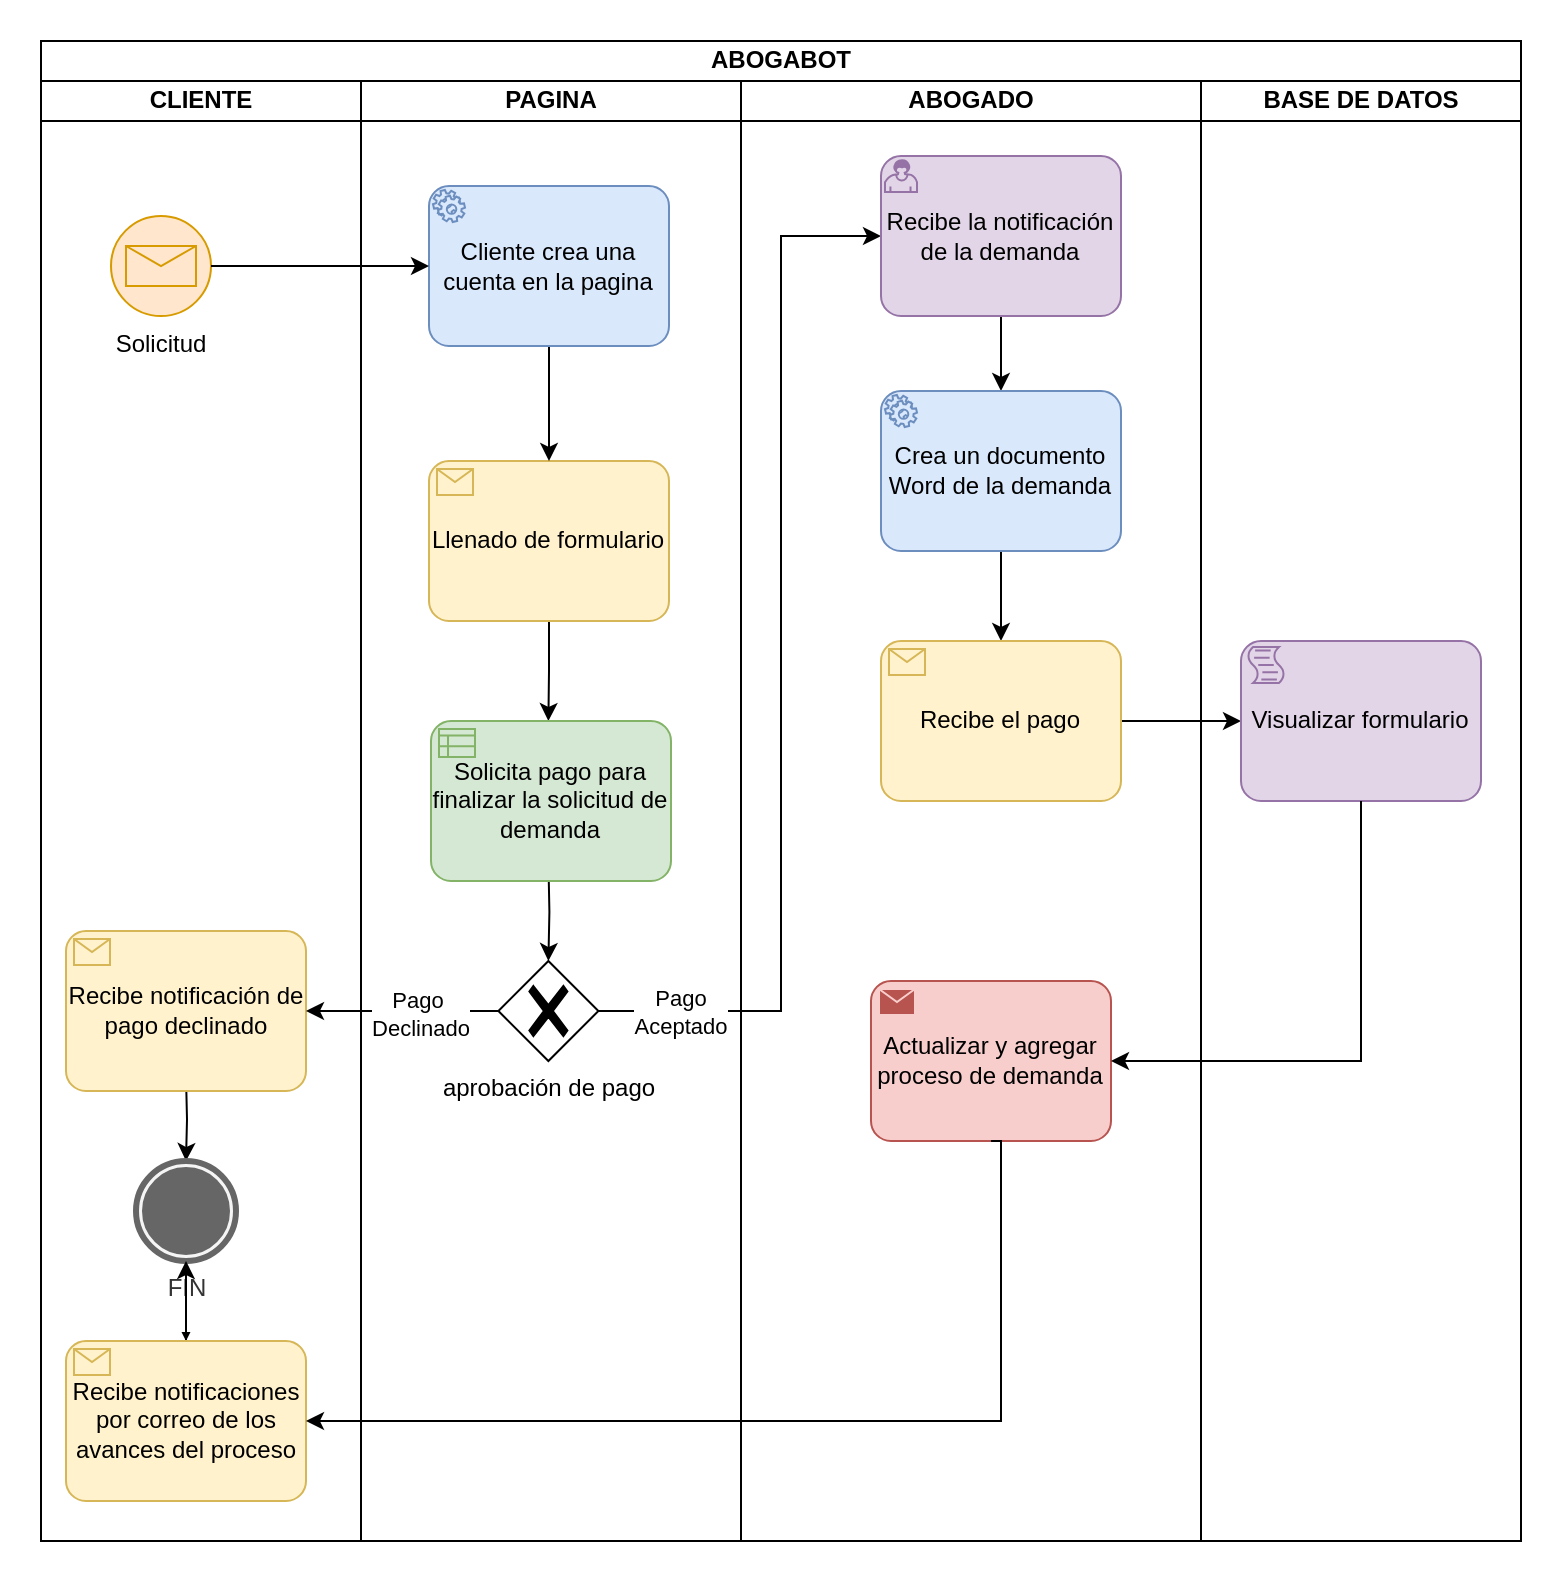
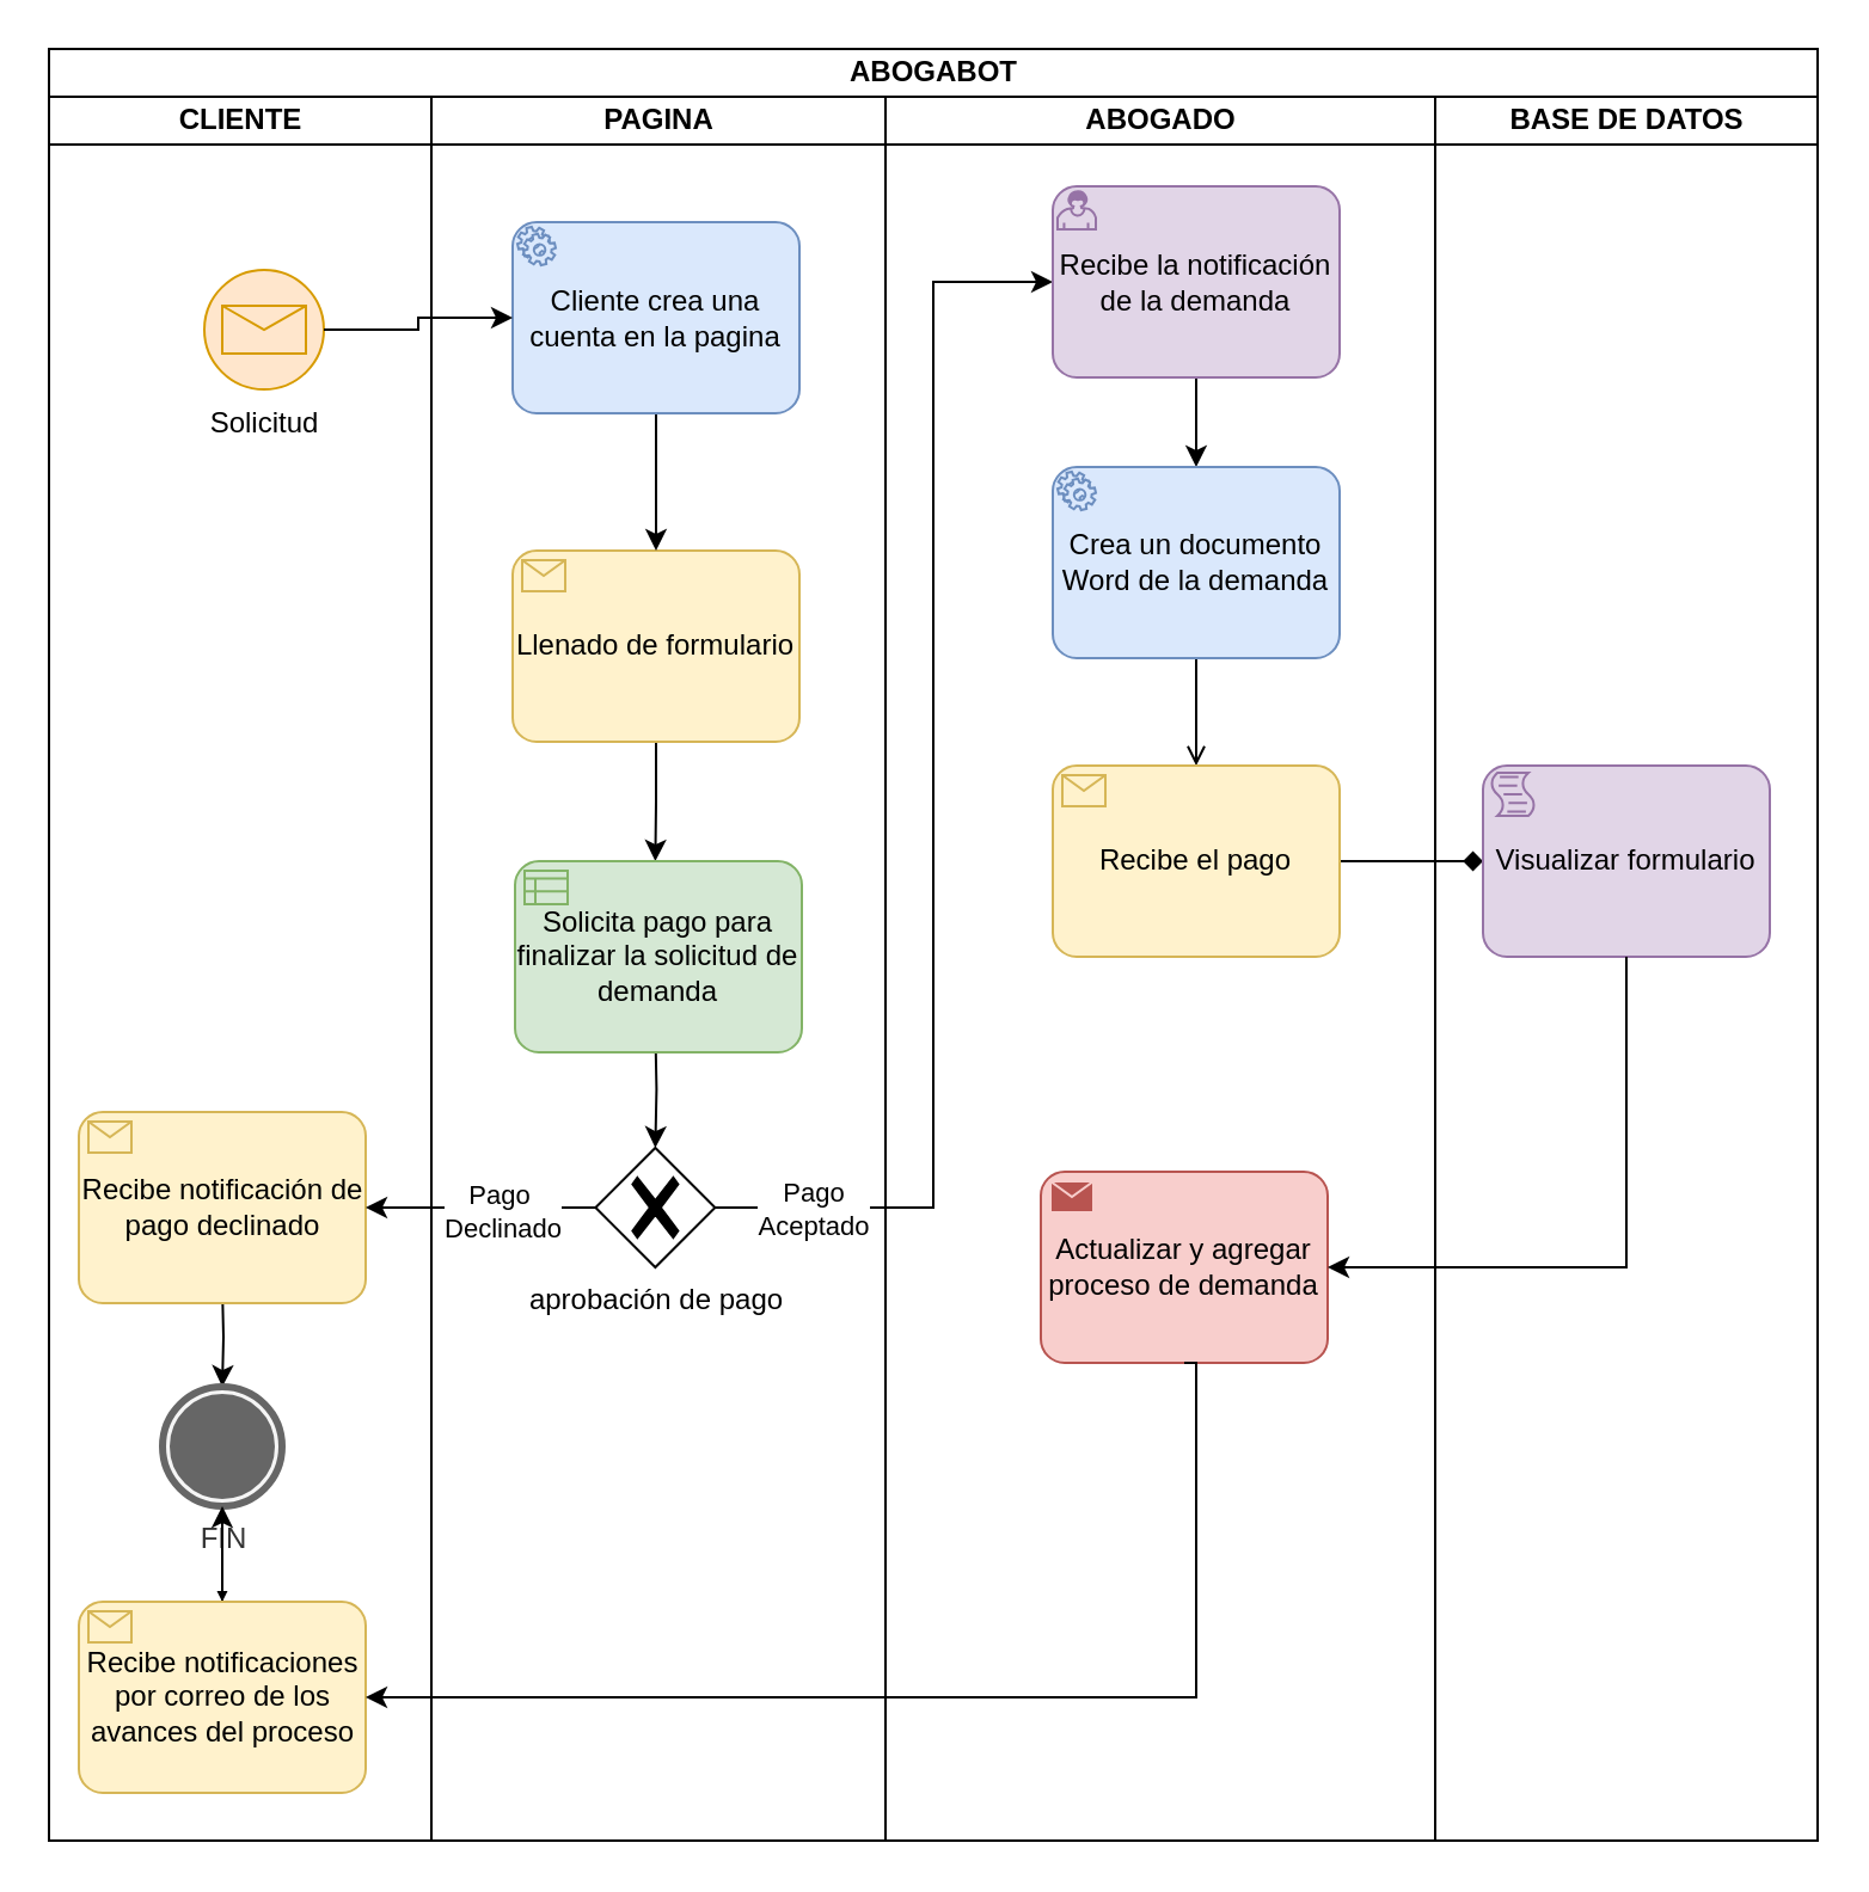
  <mxCell id="0" />
  <mxCell id="1" parent="0" />
  <mxCell id="2" value="&lt;font style=&quot;vertical-align: inherit&quot;&gt;&lt;font style=&quot;vertical-align: inherit&quot;&gt;ABOGABOT&lt;/font&gt;&lt;/font&gt;" style="swimlane;html=1;childLayout=stackLayout;resizeParent=1;resizeParentMax=0;startSize=20;" parent="1" vertex="1"><mxGeometry x="20" y="20" width="740" height="750" as="geometry" /></mxCell>
  <mxCell id="3" value="&lt;font style=&quot;vertical-align: inherit&quot;&gt;&lt;font style=&quot;vertical-align: inherit&quot;&gt;CLIENTE&lt;/font&gt;&lt;/font&gt;" style="swimlane;html=1;startSize=20;" parent="2" vertex="1"><mxGeometry y="20" width="160" height="730" as="geometry" /></mxCell>
- <mxCell id="4" value="&lt;font style=&quot;vertical-align: inherit&quot;&gt;&lt;font style=&quot;vertical-align: inherit&quot;&gt;Solicitud&lt;/font&gt;&lt;/font&gt;" style="points=[[0.145,0.145,0],[0.5,0,0],[0.855,0.145,0],[1,0.5,0],[0.855,0.855,0],[0.5,1,0],[0.145,0.855,0],[0,0.5,0]];shape=mxgraph.bpmn.event;html=1;verticalLabelPosition=bottom;labelBackgroundColor=#ffffff;verticalAlign=top;align=center;perimeter=ellipsePerimeter;outlineConnect=0;aspect=fixed;outline=standard;symbol=message;fillColor=#ffe6cc;strokeColor=#d79b00;" parent="3" vertex="1"><mxGeometry x="35" y="67.5" width="50" height="50" as="geometry" /></mxCell>
+ <mxCell id="4" value="&lt;font style=&quot;vertical-align: inherit&quot;&gt;&lt;font style=&quot;vertical-align: inherit&quot;&gt;Solicitud&lt;/font&gt;&lt;/font&gt;" style="points=[[0.145,0.145,0],[0.5,0,0],[0.855,0.145,0],[1,0.5,0],[0.855,0.855,0],[0.5,1,0],[0.145,0.855,0],[0,0.5,0]];shape=mxgraph.bpmn.event;html=1;verticalLabelPosition=bottom;labelBackgroundColor=#ffffff;verticalAlign=top;align=center;perimeter=ellipsePerimeter;outlineConnect=0;aspect=fixed;outline=standard;symbol=message;fillColor=#ffe6cc;strokeColor=#d79b00;" parent="3" vertex="1"><mxGeometry x="65" y="72.5" width="50" height="50" as="geometry" /></mxCell>
  <mxCell id="5" value="" style="edgeStyle=orthogonalEdgeStyle;rounded=0;orthogonalLoop=1;jettySize=auto;html=1;" parent="3" target="7" edge="1"><mxGeometry relative="1" as="geometry"><mxPoint x="72.5" y="497.5" as="sourcePoint" /></mxGeometry></mxCell>
  <mxCell id="6" value="" style="edgeStyle=orthogonalEdgeStyle;rounded=0;orthogonalLoop=1;jettySize=auto;html=1;" parent="3" source="7" target="9" edge="1"><mxGeometry relative="1" as="geometry" /></mxCell>
  <mxCell id="7" value="&lt;font style=&quot;vertical-align: inherit&quot;&gt;&lt;font style=&quot;vertical-align: inherit&quot;&gt;FIN&lt;br&gt;&lt;br&gt;&lt;/font&gt;&lt;/font&gt;" style="points=[[0.145,0.145,0],[0.5,0,0],[0.855,0.145,0],[1,0.5,0],[0.855,0.855,0],[0.5,1,0],[0.145,0.855,0],[0,0.5,0]];shape=mxgraph.bpmn.event;html=1;verticalLabelPosition=bottom;labelBackgroundColor=#ffffff;verticalAlign=top;align=center;perimeter=ellipsePerimeter;outlineConnect=0;aspect=fixed;outline=end;symbol=terminate;fillColor=#f5f5f5;fontColor=#333333;strokeColor=#666666;" parent="3" vertex="1"><mxGeometry x="47.5" y="540" width="50" height="50" as="geometry" /></mxCell>
  <mxCell id="8" value="" style="edgeStyle=orthogonalEdgeStyle;rounded=0;orthogonalLoop=1;jettySize=auto;html=1;" parent="3" source="9" target="7" edge="1"><mxGeometry relative="1" as="geometry" /></mxCell>
  <mxCell id="9" value="Recibe notificaciones por correo de los avances del proceso" style="points=[[0.25,0,0],[0.5,0,0],[0.75,0,0],[1,0.25,0],[1,0.5,0],[1,0.75,0],[0.75,1,0],[0.5,1,0],[0.25,1,0],[0,0.75,0],[0,0.5,0],[0,0.25,0]];shape=mxgraph.bpmn.task;whiteSpace=wrap;rectStyle=rounded;size=10;taskMarker=receive;fillColor=#fff2cc;strokeColor=#d6b656;" parent="3" vertex="1"><mxGeometry x="12.5" y="630" width="120" height="80" as="geometry" /></mxCell>
  <mxCell id="10" value="Recibe notificación de pago declinado" style="points=[[0.25,0,0],[0.5,0,0],[0.75,0,0],[1,0.25,0],[1,0.5,0],[1,0.75,0],[0.75,1,0],[0.5,1,0],[0.25,1,0],[0,0.75,0],[0,0.5,0],[0,0.25,0]];shape=mxgraph.bpmn.task;whiteSpace=wrap;rectStyle=rounded;size=10;taskMarker=receive;fillColor=#fff2cc;strokeColor=#d6b656;" parent="3" vertex="1"><mxGeometry x="12.5" y="425" width="120" height="80" as="geometry" /></mxCell>
  <mxCell id="11" value="&lt;font style=&quot;vertical-align: inherit&quot;&gt;&lt;font style=&quot;vertical-align: inherit&quot;&gt;&lt;font style=&quot;vertical-align: inherit&quot;&gt;&lt;font style=&quot;vertical-align: inherit&quot;&gt;PAGINA&lt;/font&gt;&lt;/font&gt;&lt;/font&gt;&lt;/font&gt;" style="swimlane;html=1;startSize=20;" parent="2" vertex="1"><mxGeometry x="160" y="20" width="190" height="730" as="geometry" /></mxCell>
  <mxCell id="12" value="" style="edgeStyle=orthogonalEdgeStyle;rounded=0;orthogonalLoop=1;jettySize=auto;html=1;" parent="11" target="13" edge="1"><mxGeometry relative="1" as="geometry"><mxPoint x="93.7" y="390" as="sourcePoint" /></mxGeometry></mxCell>
  <mxCell id="13" value="&lt;font style=&quot;vertical-align: inherit&quot;&gt;&lt;font style=&quot;vertical-align: inherit&quot;&gt;&lt;font style=&quot;vertical-align: inherit&quot;&gt;&lt;font style=&quot;vertical-align: inherit&quot;&gt;&lt;font style=&quot;vertical-align: inherit&quot;&gt;&lt;font style=&quot;vertical-align: inherit&quot;&gt;aprobación de pago&lt;/font&gt;&lt;/font&gt;&lt;/font&gt;&lt;/font&gt;&lt;br&gt;&lt;/font&gt;&lt;/font&gt;" style="points=[[0.25,0.25,0],[0.5,0,0],[0.75,0.25,0],[1,0.5,0],[0.75,0.75,0],[0.5,1,0],[0.25,0.75,0],[0,0.5,0]];shape=mxgraph.bpmn.gateway2;html=1;verticalLabelPosition=bottom;labelBackgroundColor=#ffffff;verticalAlign=top;align=center;perimeter=rhombusPerimeter;outlineConnect=0;outline=none;symbol=none;gwType=exclusive;" parent="11" vertex="1"><mxGeometry x="68.7" y="440" width="50" height="50" as="geometry" /></mxCell>
  <mxCell id="14" value="" style="edgeStyle=orthogonalEdgeStyle;rounded=0;orthogonalLoop=1;jettySize=auto;html=1;" parent="11" source="15" edge="1"><mxGeometry relative="1" as="geometry"><mxPoint x="93.7" y="320" as="targetPoint" /></mxGeometry></mxCell>
  <mxCell id="15" value="Llenado de formulario" style="points=[[0.25,0,0],[0.5,0,0],[0.75,0,0],[1,0.25,0],[1,0.5,0],[1,0.75,0],[0.75,1,0],[0.5,1,0],[0.25,1,0],[0,0.75,0],[0,0.5,0],[0,0.25,0]];shape=mxgraph.bpmn.task;whiteSpace=wrap;rectStyle=rounded;size=10;taskMarker=receive;fillColor=#fff2cc;strokeColor=#d6b656;" parent="11" vertex="1"><mxGeometry x="34" y="190" width="120" height="80" as="geometry" /></mxCell>
  <mxCell id="16" value="" style="edgeStyle=orthogonalEdgeStyle;rounded=0;orthogonalLoop=1;jettySize=auto;html=1;" parent="11" source="17" target="15" edge="1"><mxGeometry relative="1" as="geometry" /></mxCell>
  <mxCell id="17" value="Cliente crea una cuenta en la pagina" style="points=[[0.25,0,0],[0.5,0,0],[0.75,0,0],[1,0.25,0],[1,0.5,0],[1,0.75,0],[0.75,1,0],[0.5,1,0],[0.25,1,0],[0,0.75,0],[0,0.5,0],[0,0.25,0]];shape=mxgraph.bpmn.task;whiteSpace=wrap;rectStyle=rounded;size=10;taskMarker=service;fillColor=#dae8fc;strokeColor=#6c8ebf;" parent="11" vertex="1"><mxGeometry x="34" y="52.5" width="120" height="80" as="geometry" /></mxCell>
  <mxCell id="18" value="Solicita pago para finalizar la solicitud de demanda" style="points=[[0.25,0,0],[0.5,0,0],[0.75,0,0],[1,0.25,0],[1,0.5,0],[1,0.75,0],[0.75,1,0],[0.5,1,0],[0.25,1,0],[0,0.75,0],[0,0.5,0],[0,0.25,0]];shape=mxgraph.bpmn.task;whiteSpace=wrap;rectStyle=rounded;size=10;taskMarker=businessRule;fillColor=#d5e8d4;strokeColor=#82b366;" parent="11" vertex="1"><mxGeometry x="35" y="320" width="120" height="80" as="geometry" /></mxCell>
  <mxCell id="19" value="" style="edgeStyle=orthogonalEdgeStyle;rounded=0;orthogonalLoop=1;jettySize=auto;html=1;" parent="2" source="4" target="17" edge="1"><mxGeometry relative="1" as="geometry" /></mxCell>
  <mxCell id="20" style="edgeStyle=orthogonalEdgeStyle;rounded=0;orthogonalLoop=1;jettySize=auto;html=1;exitX=1;exitY=0.5;exitDx=0;exitDy=0;exitPerimeter=0;entryX=0;entryY=0.5;entryDx=0;entryDy=0;entryPerimeter=0;" parent="2" source="13" target="27" edge="1"><mxGeometry relative="1" as="geometry"><Array as="points"><mxPoint x="370" y="485" /><mxPoint x="370" y="98" /></Array></mxGeometry></mxCell>
  <mxCell id="21" value="&lt;font style=&quot;vertical-align: inherit&quot;&gt;&lt;font style=&quot;vertical-align: inherit&quot;&gt;Pago&lt;br&gt;Aceptado&lt;br&gt;&lt;/font&gt;&lt;/font&gt;" style="edgeLabel;html=1;align=center;verticalAlign=middle;resizable=0;points=[];" parent="20" vertex="1" connectable="0"><mxGeometry x="-0.945" relative="1" as="geometry"><mxPoint x="26" as="offset" /></mxGeometry></mxCell>
- <mxCell id="22" style="edgeStyle=orthogonalEdgeStyle;rounded=0;orthogonalLoop=1;jettySize=auto;html=1;exitX=1;exitY=0.5;exitDx=0;exitDy=0;exitPerimeter=0;entryX=0;entryY=0.5;entryDx=0;entryDy=0;entryPerimeter=0;" parent="2" source="30" target="33" edge="1"><mxGeometry relative="1" as="geometry" /></mxCell>
+ <mxCell id="22" style="edgeStyle=orthogonalEdgeStyle;rounded=0;orthogonalLoop=1;jettySize=auto;html=1;exitX=1;exitY=0.5;exitDx=0;exitDy=0;exitPerimeter=0;entryX=0;entryY=0.5;entryDx=0;entryDy=0;entryPerimeter=0;endArrow=diamond;" parent="2" source="30" target="33" edge="1"><mxGeometry relative="1" as="geometry" /></mxCell>
  <mxCell id="23" value="" style="edgeStyle=orthogonalEdgeStyle;rounded=0;orthogonalLoop=1;jettySize=auto;html=1;" parent="2" source="13" target="10" edge="1"><mxGeometry relative="1" as="geometry"><Array as="points"><mxPoint x="190" y="485" /><mxPoint x="190" y="485" /></Array></mxGeometry></mxCell>
  <mxCell id="24" value="Pago&amp;nbsp;&lt;br&gt;Declinado" style="edgeLabel;html=1;align=center;verticalAlign=middle;resizable=0;points=[];" parent="23" vertex="1" connectable="0"><mxGeometry x="-0.185" y="1" relative="1" as="geometry"><mxPoint as="offset" /></mxGeometry></mxCell>
  <mxCell id="25" value="&lt;font style=&quot;vertical-align: inherit&quot;&gt;&lt;font style=&quot;vertical-align: inherit&quot;&gt;&lt;font style=&quot;vertical-align: inherit&quot;&gt;&lt;font style=&quot;vertical-align: inherit&quot;&gt;&lt;font style=&quot;vertical-align: inherit&quot;&gt;&lt;font style=&quot;vertical-align: inherit&quot;&gt;ABOGADO&lt;/font&gt;&lt;/font&gt;&lt;/font&gt;&lt;/font&gt;&lt;/font&gt;&lt;/font&gt;" style="swimlane;html=1;startSize=20;" parent="2" vertex="1"><mxGeometry x="350" y="20" width="230" height="730" as="geometry"><mxRectangle x="240" y="20" width="30" height="460" as="alternateBounds" /></mxGeometry></mxCell>
  <mxCell id="26" value="" style="edgeStyle=orthogonalEdgeStyle;rounded=0;orthogonalLoop=1;jettySize=auto;html=1;" parent="25" source="27" target="29" edge="1"><mxGeometry relative="1" as="geometry" /></mxCell>
  <mxCell id="27" value="Recibe la notificación de la demanda" style="points=[[0.25,0,0],[0.5,0,0],[0.75,0,0],[1,0.25,0],[1,0.5,0],[1,0.75,0],[0.75,1,0],[0.5,1,0],[0.25,1,0],[0,0.75,0],[0,0.5,0],[0,0.25,0]];shape=mxgraph.bpmn.task;whiteSpace=wrap;rectStyle=rounded;size=10;taskMarker=user;fillColor=#e1d5e7;strokeColor=#9673a6;" parent="25" vertex="1"><mxGeometry x="70" y="37.5" width="120" height="80" as="geometry" /></mxCell>
- <mxCell id="28" value="" style="edgeStyle=orthogonalEdgeStyle;rounded=0;orthogonalLoop=1;jettySize=auto;html=1;" parent="25" source="29" target="30" edge="1"><mxGeometry relative="1" as="geometry" /></mxCell>
+ <mxCell id="28" value="" style="edgeStyle=orthogonalEdgeStyle;rounded=0;orthogonalLoop=1;jettySize=auto;html=1;endArrow=open;" parent="25" source="29" target="30" edge="1"><mxGeometry relative="1" as="geometry" /></mxCell>
  <mxCell id="29" value="Crea un documento Word de la demanda" style="points=[[0.25,0,0],[0.5,0,0],[0.75,0,0],[1,0.25,0],[1,0.5,0],[1,0.75,0],[0.75,1,0],[0.5,1,0],[0.25,1,0],[0,0.75,0],[0,0.5,0],[0,0.25,0]];shape=mxgraph.bpmn.task;whiteSpace=wrap;rectStyle=rounded;size=10;taskMarker=service;fillColor=#dae8fc;strokeColor=#6c8ebf;" parent="25" vertex="1"><mxGeometry x="70" y="155" width="120" height="80" as="geometry" /></mxCell>
  <mxCell id="30" value="Recibe el pago" style="points=[[0.25,0,0],[0.5,0,0],[0.75,0,0],[1,0.25,0],[1,0.5,0],[1,0.75,0],[0.75,1,0],[0.5,1,0],[0.25,1,0],[0,0.75,0],[0,0.5,0],[0,0.25,0]];shape=mxgraph.bpmn.task;whiteSpace=wrap;rectStyle=rounded;size=10;taskMarker=receive;fillColor=#fff2cc;strokeColor=#d6b656;" parent="25" vertex="1"><mxGeometry x="70" y="280" width="120" height="80" as="geometry" /></mxCell>
  <mxCell id="31" value="Actualizar y agregar proceso de demanda" style="points=[[0.25,0,0],[0.5,0,0],[0.75,0,0],[1,0.25,0],[1,0.5,0],[1,0.75,0],[0.75,1,0],[0.5,1,0],[0.25,1,0],[0,0.75,0],[0,0.5,0],[0,0.25,0]];shape=mxgraph.bpmn.task;whiteSpace=wrap;rectStyle=rounded;size=10;taskMarker=send;fillColor=#f8cecc;strokeColor=#b85450;" parent="25" vertex="1"><mxGeometry x="65" y="450" width="120" height="80" as="geometry" /></mxCell>
  <mxCell id="32" value="&lt;font style=&quot;vertical-align: inherit&quot;&gt;&lt;font style=&quot;vertical-align: inherit&quot;&gt;&lt;font style=&quot;vertical-align: inherit&quot;&gt;&lt;font style=&quot;vertical-align: inherit&quot;&gt;BASE DE DATOS&lt;/font&gt;&lt;/font&gt;&lt;/font&gt;&lt;/font&gt;" style="swimlane;html=1;startSize=20;" parent="2" vertex="1"><mxGeometry x="580" y="20" width="160" height="730" as="geometry"><mxRectangle x="240" y="20" width="30" height="460" as="alternateBounds" /></mxGeometry></mxCell>
  <mxCell id="33" value="Visualizar formulario" style="points=[[0.25,0,0],[0.5,0,0],[0.75,0,0],[1,0.25,0],[1,0.5,0],[1,0.75,0],[0.75,1,0],[0.5,1,0],[0.25,1,0],[0,0.75,0],[0,0.5,0],[0,0.25,0]];shape=mxgraph.bpmn.task;whiteSpace=wrap;rectStyle=rounded;size=10;taskMarker=script;fillColor=#e1d5e7;strokeColor=#9673a6;" parent="32" vertex="1"><mxGeometry x="20" y="280" width="120" height="80" as="geometry" /></mxCell>
  <mxCell id="34" style="edgeStyle=orthogonalEdgeStyle;rounded=0;orthogonalLoop=1;jettySize=auto;html=1;entryX=1;entryY=0.5;entryDx=0;entryDy=0;entryPerimeter=0;exitX=0.5;exitY=1;exitDx=0;exitDy=0;exitPerimeter=0;" parent="2" source="31" target="9" edge="1"><mxGeometry relative="1" as="geometry"><Array as="points"><mxPoint x="480" y="690" /></Array></mxGeometry></mxCell>
  <mxCell id="35" style="edgeStyle=orthogonalEdgeStyle;rounded=0;orthogonalLoop=1;jettySize=auto;html=1;entryX=1;entryY=0.5;entryDx=0;entryDy=0;entryPerimeter=0;exitX=0.5;exitY=1;exitDx=0;exitDy=0;exitPerimeter=0;" parent="2" source="33" target="31" edge="1"><mxGeometry relative="1" as="geometry" /></mxCell>
